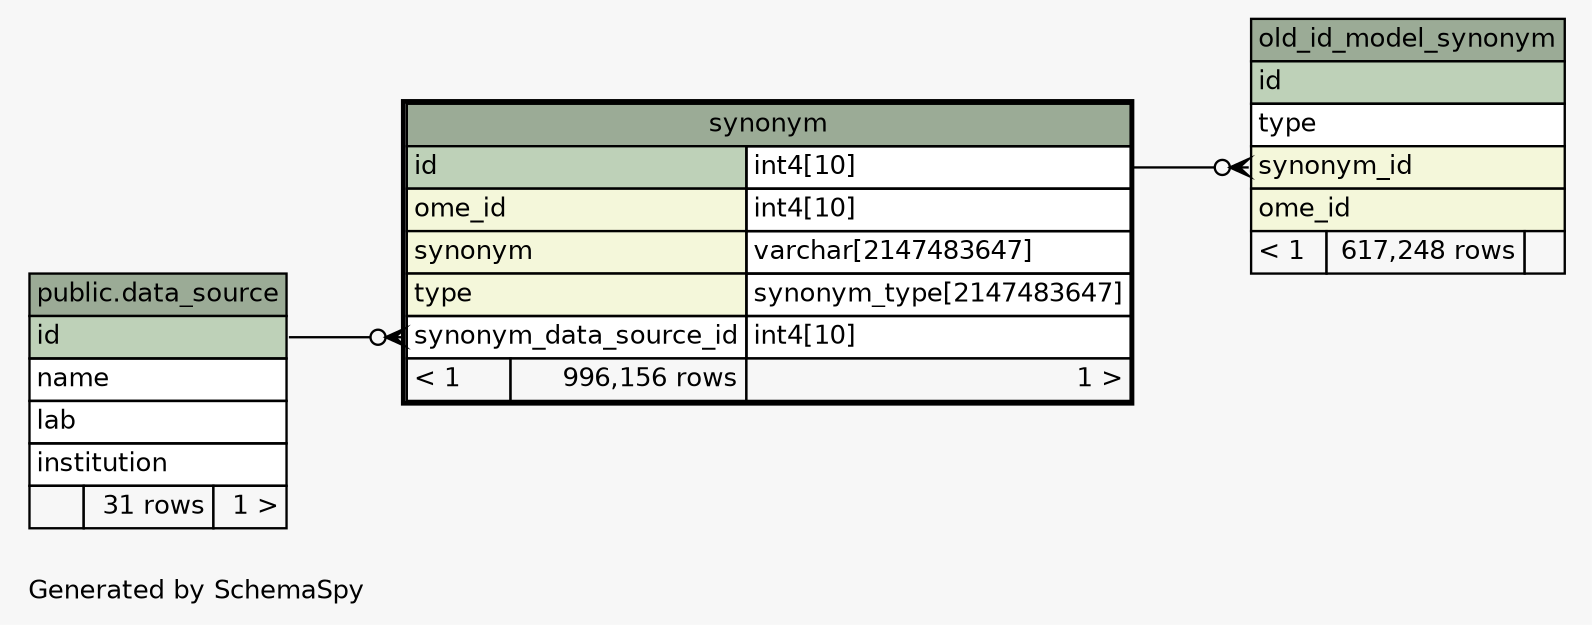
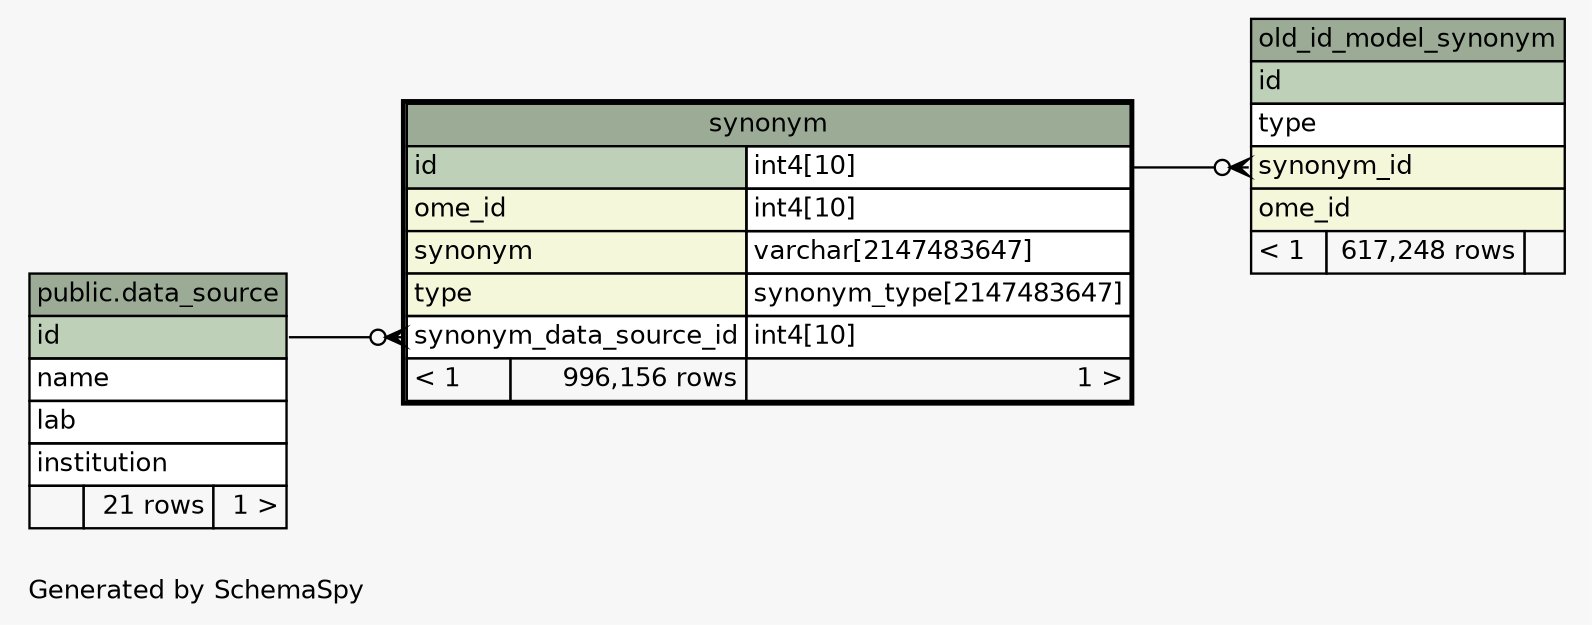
  digraph {
    bgcolor="#f7f7f7"
    fontname=Helvetica
    fontsize=11
    label="\nGenerated by SchemaSpy"
    labeljust=l
    nodesep=0.18
    rankdir=RL
    ranksep=0.46
    node [fontname=Helvetica fontsize=11 shape=plaintext]
    edge [arrowhead=none arrowsize=0.8 arrowtail=crowodot dir=back]
    n1 [label=<     <TABLE BORDER="0" CELLBORDER="1" CELLSPACING="0" BGCOLOR="#ffffff">       <TR><TD COLSPAN="3" BGCOLOR="#9bab96" ALIGN="CENTER">old_id_model_synonym</TD></TR>       <TR><TD PORT="id" COLSPAN="3" BGCOLOR="#bed1b8" ALIGN="LEFT">id</TD></TR>       <TR><TD PORT="type" COLSPAN="3" ALIGN="LEFT">type</TD></TR>       <TR><TD PORT="synonym_id" COLSPAN="3" BGCOLOR="#f4f7da" ALIGN="LEFT">synonym_id</TD></TR>       <TR><TD PORT="ome_id" COLSPAN="3" BGCOLOR="#f4f7da" ALIGN="LEFT">ome_id</TD></TR>       <TR><TD ALIGN="LEFT" BGCOLOR="#f7f7f7">&lt; 1</TD><TD ALIGN="RIGHT" BGCOLOR="#f7f7f7">617,248 rows</TD><TD ALIGN="RIGHT" BGCOLOR="#f7f7f7">  </TD></TR>     </TABLE>>]
    n2 [label=<     <TABLE BORDER="2" CELLBORDER="1" CELLSPACING="0" BGCOLOR="#ffffff">       <TR><TD COLSPAN="3" BGCOLOR="#9bab96" ALIGN="CENTER">synonym</TD></TR>       <TR><TD PORT="id" COLSPAN="2" BGCOLOR="#bed1b8" ALIGN="LEFT">id</TD><TD PORT="id.type" ALIGN="LEFT">int4[10]</TD></TR>       <TR><TD PORT="ome_id" COLSPAN="2" BGCOLOR="#f4f7da" ALIGN="LEFT">ome_id</TD><TD PORT="ome_id.type" ALIGN="LEFT">int4[10]</TD></TR>       <TR><TD PORT="synonym" COLSPAN="2" BGCOLOR="#f4f7da" ALIGN="LEFT">synonym</TD><TD PORT="synonym.type" ALIGN="LEFT">varchar[2147483647]</TD></TR>       <TR><TD PORT="type" COLSPAN="2" BGCOLOR="#f4f7da" ALIGN="LEFT">type</TD><TD PORT="type.type" ALIGN="LEFT">synonym_type[2147483647]</TD></TR>       <TR><TD PORT="synonym_data_source_id" COLSPAN="2" ALIGN="LEFT">synonym_data_source_id</TD><TD PORT="synonym_data_source_id.type" ALIGN="LEFT">int4[10]</TD></TR>       <TR><TD ALIGN="LEFT" BGCOLOR="#f7f7f7">&lt; 1</TD><TD ALIGN="RIGHT" BGCOLOR="#f7f7f7">996,156 rows</TD><TD ALIGN="RIGHT" BGCOLOR="#f7f7f7">1 &gt;</TD></TR>     </TABLE>>]
-   n3 [label=<     <TABLE BORDER="0" CELLBORDER="1" CELLSPACING="0" BGCOLOR="#ffffff">       <TR><TD COLSPAN="3" BGCOLOR="#9bab96" ALIGN="CENTER">public.data_source</TD></TR>       <TR><TD PORT="id" COLSPAN="3" BGCOLOR="#bed1b8" ALIGN="LEFT">id</TD></TR>       <TR><TD PORT="name" COLSPAN="3" ALIGN="LEFT">name</TD></TR>       <TR><TD PORT="lab" COLSPAN="3" ALIGN="LEFT">lab</TD></TR>       <TR><TD PORT="institution" COLSPAN="3" ALIGN="LEFT">institution</TD></TR>       <TR><TD ALIGN="LEFT" BGCOLOR="#f7f7f7">  </TD><TD ALIGN="RIGHT" BGCOLOR="#f7f7f7">31 rows</TD><TD ALIGN="RIGHT" BGCOLOR="#f7f7f7">1 &gt;</TD></TR>     </TABLE>>]
+   n3 [label=<     <TABLE BORDER="0" CELLBORDER="1" CELLSPACING="0" BGCOLOR="#ffffff">       <TR><TD COLSPAN="3" BGCOLOR="#9bab96" ALIGN="CENTER">public.data_source</TD></TR>       <TR><TD PORT="id" COLSPAN="3" BGCOLOR="#bed1b8" ALIGN="LEFT">id</TD></TR>       <TR><TD PORT="name" COLSPAN="3" ALIGN="LEFT">name</TD></TR>       <TR><TD PORT="lab" COLSPAN="3" ALIGN="LEFT">lab</TD></TR>       <TR><TD PORT="institution" COLSPAN="3" ALIGN="LEFT">institution</TD></TR>       <TR><TD ALIGN="LEFT" BGCOLOR="#f7f7f7">  </TD><TD ALIGN="RIGHT" BGCOLOR="#f7f7f7">21 rows</TD><TD ALIGN="RIGHT" BGCOLOR="#f7f7f7">1 &gt;</TD></TR>     </TABLE>>]
    n1 -> n2 [headport="id.type:e" tailport="synonym_id:w"]
    n2 -> n3 [headport="id:e" tailport="synonym_data_source_id:w"]
  }
